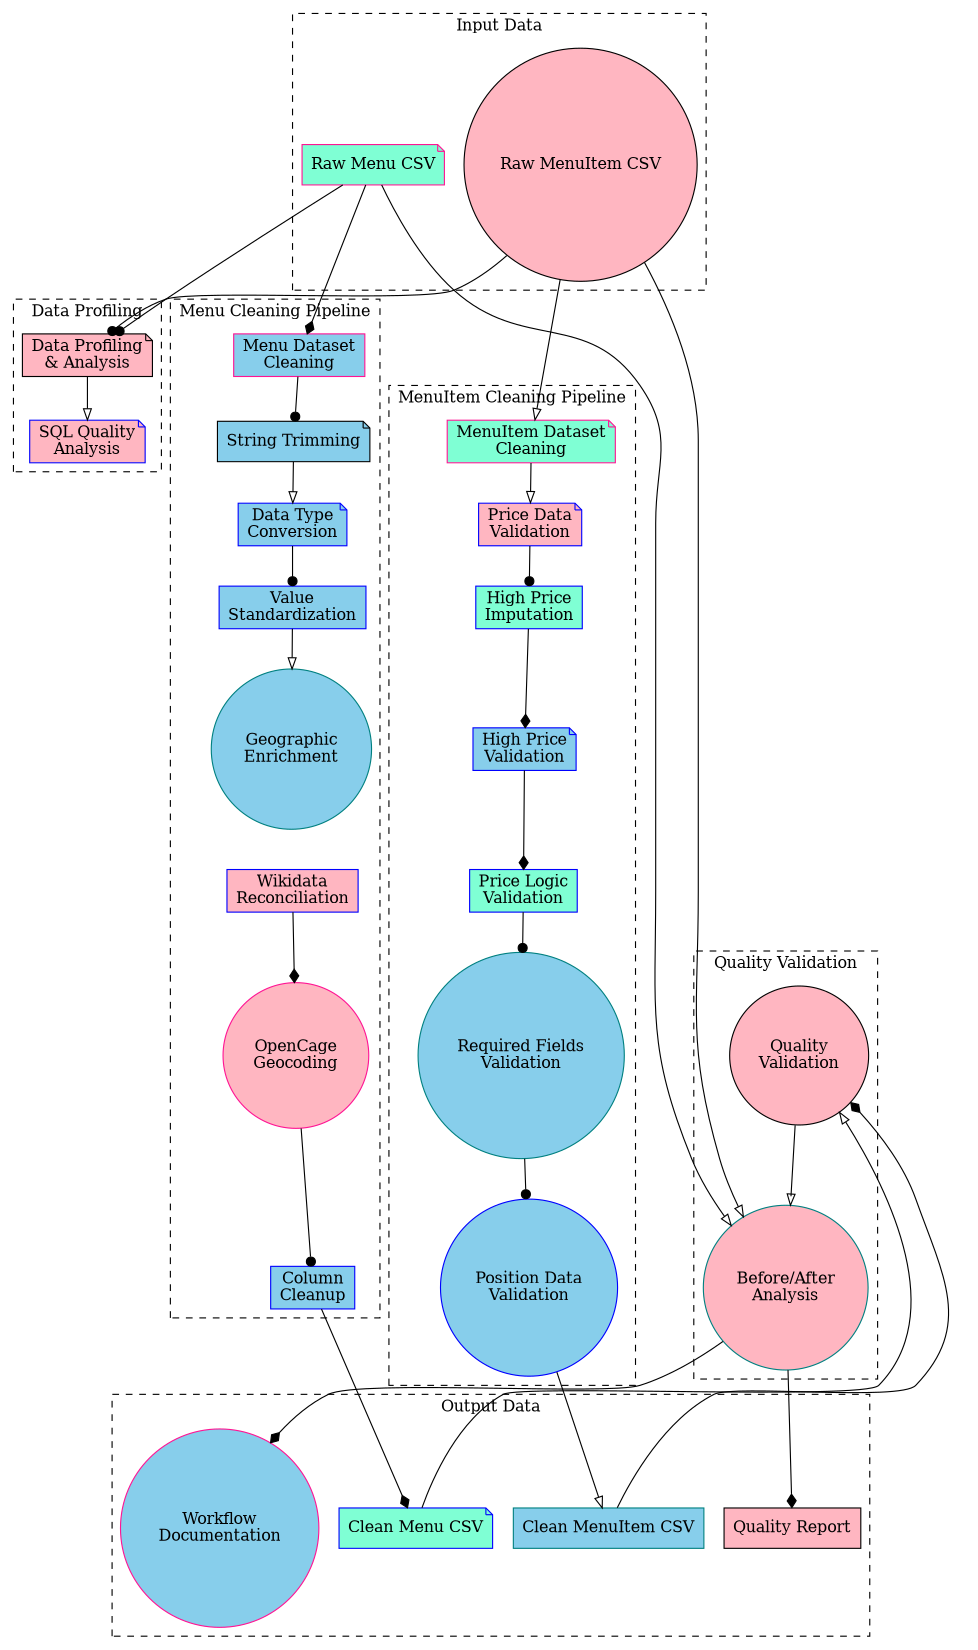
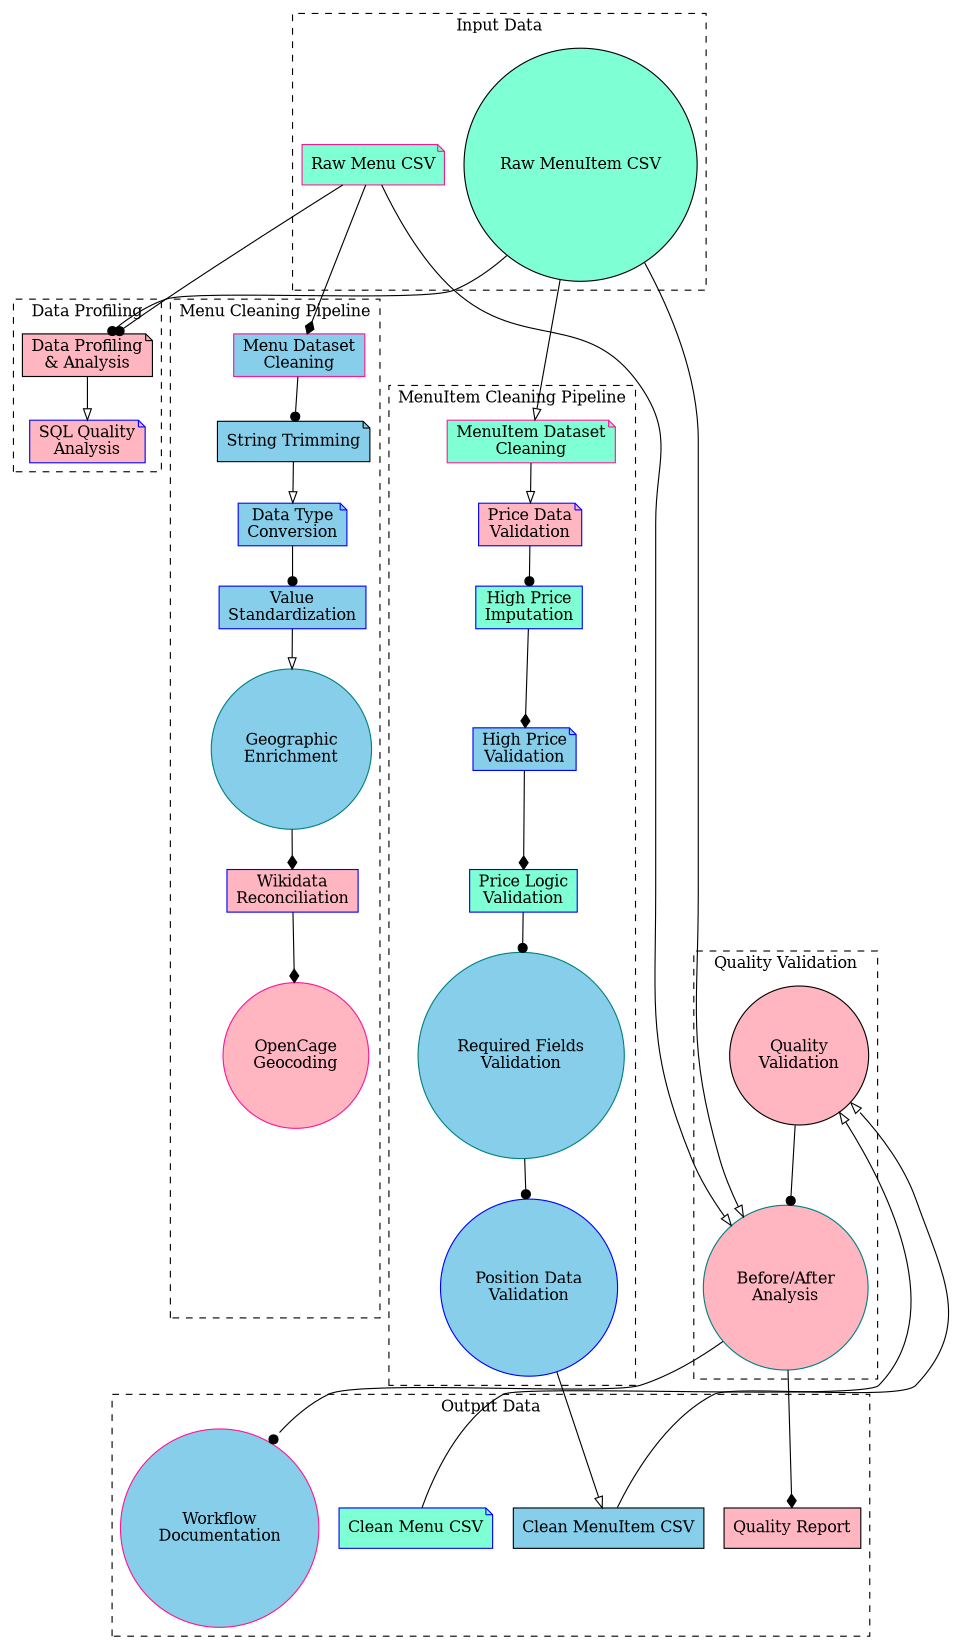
  digraph {
    fontname="DejaVu Serif"
    rankdir=TB
    node [color=blue fillcolor=skyblue fontname="DejaVu Serif" shape=note style=filled]
    edge [arrowhead=dot fontname="DejaVu Serif"]
    n1 [color=deeppink fillcolor=aquamarine label="Raw Menu CSV"]
-   n2 [color=black fillcolor=lightpink label="Raw MenuItem CSV" shape=circle]
+   n2 [color=black fillcolor=aquamarine label="Raw MenuItem CSV" shape=circle]
    n3 [color=black fillcolor=lightpink label="Data Profiling\n& Analysis"]
    n4 [fillcolor=lightpink label="SQL Quality\nAnalysis"]
    n5 [color=deeppink label="Menu Dataset\nCleaning" shape=box]
    n6 [color=black label="String Trimming"]
    n7 [label="Data Type\nConversion"]
    n8 [label="Value\nStandardization" shape=box]
    n9 [color=teal label="Geographic\nEnrichment" shape=circle]
    n10 [fillcolor=lightpink label="Wikidata\nReconciliation" shape=box]
    n11 [color=deeppink fillcolor=lightpink label="OpenCage\nGeocoding" shape=circle]
-   n12 [label="Column\nCleanup" shape=box]
    n13 [color=deeppink fillcolor=aquamarine label="MenuItem Dataset\nCleaning"]
    n14 [fillcolor=lightpink label="Price Data\nValidation"]
    n15 [fillcolor=aquamarine label="High Price\nImputation" shape=box]
    n16 [label="High Price\nValidation"]
    n17 [fillcolor=aquamarine label="Price Logic\nValidation" shape=box]
    n18 [color=teal label="Required Fields\nValidation" shape=circle]
    n19 [label="Position Data\nValidation" shape=circle]
    n20 [color=black fillcolor=lightpink label="Quality\nValidation" shape=circle]
    n21 [color=teal fillcolor=lightpink label="Before/After\nAnalysis" shape=circle]
    n22 [fillcolor=aquamarine label="Clean Menu CSV"]
-   n23 [color=teal label="Clean MenuItem CSV" shape=box]
+   n23 [color=black label="Clean MenuItem CSV" shape=box]
    n24 [color=black fillcolor=lightpink label="Quality Report" shape=box]
    n25 [color=deeppink label="Workflow\nDocumentation" shape=circle]
    subgraph cluster_1 {
      label="Input Data"
      style=dashed
      n1
      n2
    }
    subgraph cluster_2 {
      label="Data Profiling"
      style=dashed
      n3
      n4
    }
    subgraph cluster_3 {
      label="Menu Cleaning Pipeline"
      style=dashed
      n5
      n6
      n7
      n8
      n9
      n10
      n11
-     n12
    }
    subgraph cluster_4 {
      label="MenuItem Cleaning Pipeline"
      style=dashed
      n13
      n14
      n15
      n16
      n17
      n18
      n19
    }
    subgraph cluster_5 {
      label="Quality Validation"
      style=dashed
      n20
      n21
    }
    subgraph cluster_6 {
      label="Output Data"
      style=dashed
      n22
      n23
      n24
      n25
    }
    n1 -> n3
    n1 -> n5 [arrowhead=diamond]
    n1 -> n21 [arrowhead=onormal]
    n2 -> n3
    n2 -> n13 [arrowhead=onormal]
    n2 -> n21 [arrowhead=onormal]
    n3 -> n4 [arrowhead=onormal]
    n5 -> n6
    n6 -> n7 [arrowhead=onormal]
    n7 -> n8
    n8 -> n9 [arrowhead=onormal]
+   n9 -> n10 [arrowhead=diamond]
    n10 -> n11 [arrowhead=diamond]
-   n11 -> n12
-   n12 -> n22 [arrowhead=diamond]
    n13 -> n14 [arrowhead=onormal]
    n14 -> n15
    n15 -> n16 [arrowhead=diamond]
    n16 -> n17 [arrowhead=diamond]
    n17 -> n18
    n18 -> n19
    n19 -> n23 [arrowhead=onormal]
-   n20 -> n21 [arrowhead=onormal]
+   n20 -> n21
    n21 -> n24 [arrowhead=diamond]
-   n21 -> n25 [arrowhead=diamond]
+   n21 -> n25
    n22 -> n20 [arrowhead=onormal]
-   n23 -> n20 [arrowhead=diamond]
+   n23 -> n20 [arrowhead=onormal]
  }
